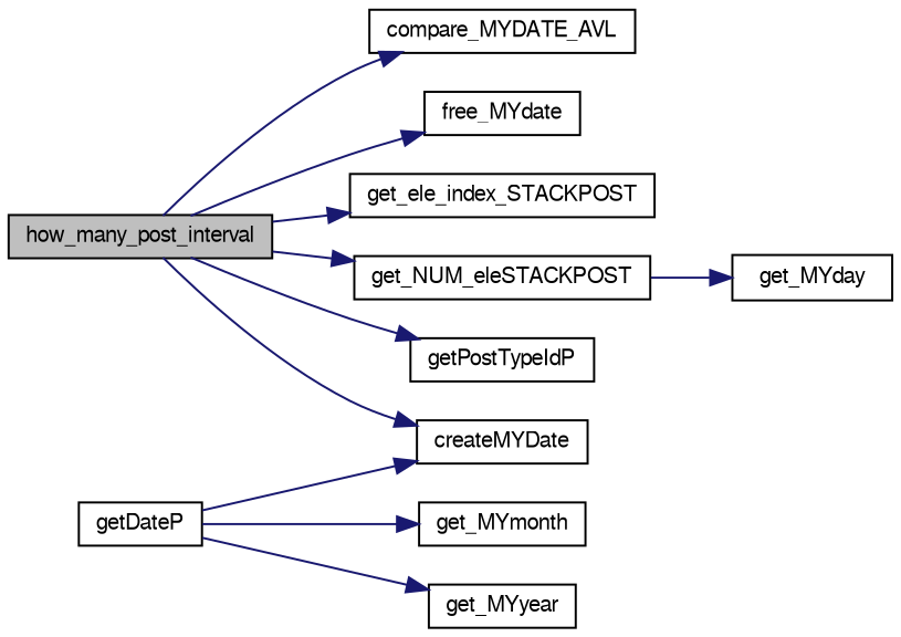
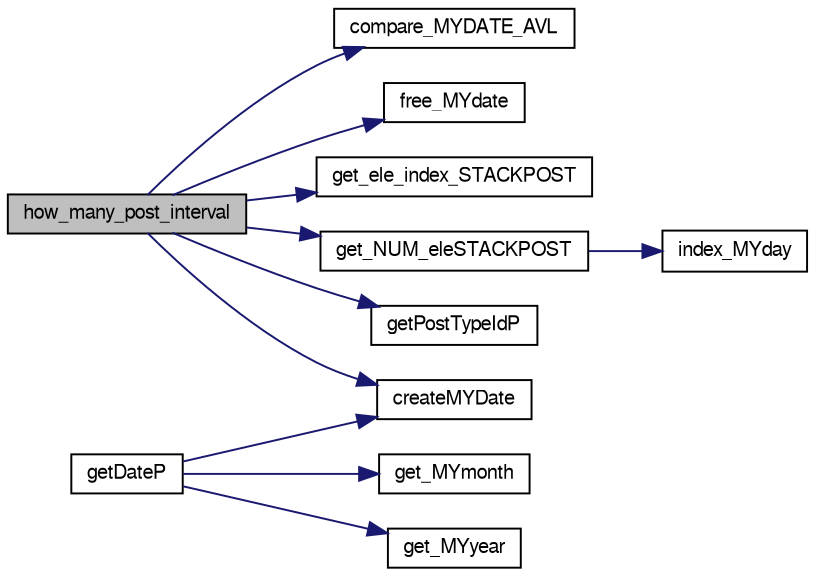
  digraph {
    rankdir=LR
    node [color=black fillcolor=white fontname=FreeSans fontsize=10 shape=record style=filled]
    edge [color=midnightblue fontname=FreeSans fontsize=10 labelfontname=FreeSans labelfontsize=10 style=solid]
    n1 [fillcolor=grey75 fontcolor=black height=0.2 label=how_many_post_interval width=0.4]
    n2 [height=0.2 label=compare_MYDATE_AVL width=0.4]
    n3 [height=0.2 label=free_MYdate width=0.4]
    n4 [height=0.2 label=get_ele_index_STACKPOST width=0.4]
    n5 [height=0.2 label=get_NUM_eleSTACKPOST width=0.4]
    n6 [height=0.2 label=getPostTypeIdP width=0.4]
    n7 [height=0.2 label=createMYDate width=0.4]
-   n8 [height=0.2 label=get_MYday width=0.4]
+   n8 [height=0.2 label=index_MYday width=0.4]
    n9 [height=0.2 label=getDateP width=0.4]
    n10 [height=0.2 label=get_MYmonth width=0.4]
    n11 [height=0.2 label=get_MYyear width=0.4]
    n1 -> n2
    n1 -> n3
    n1 -> n4
    n1 -> n5
    n1 -> n6
    n1 -> n7
    n5 -> n8
    n9 -> n7
    n9 -> n10
    n9 -> n11
  }
